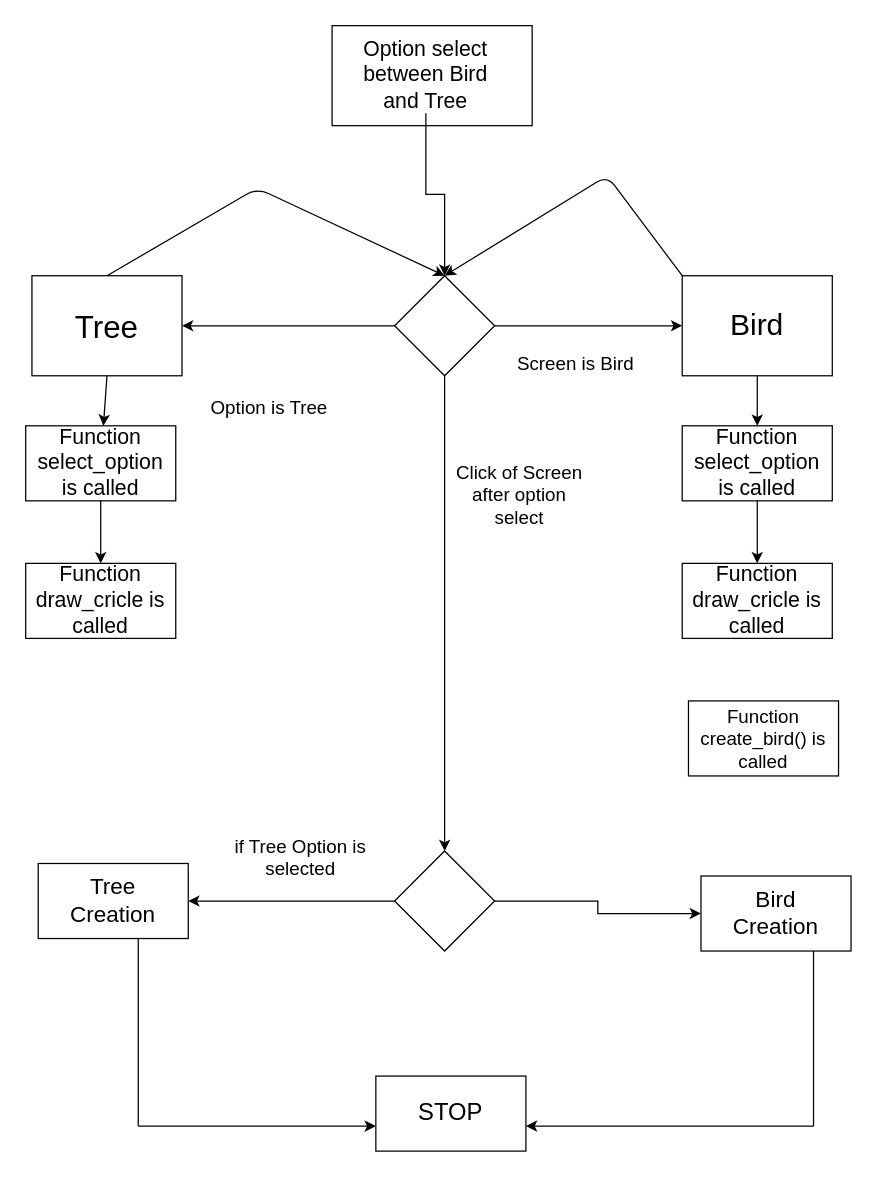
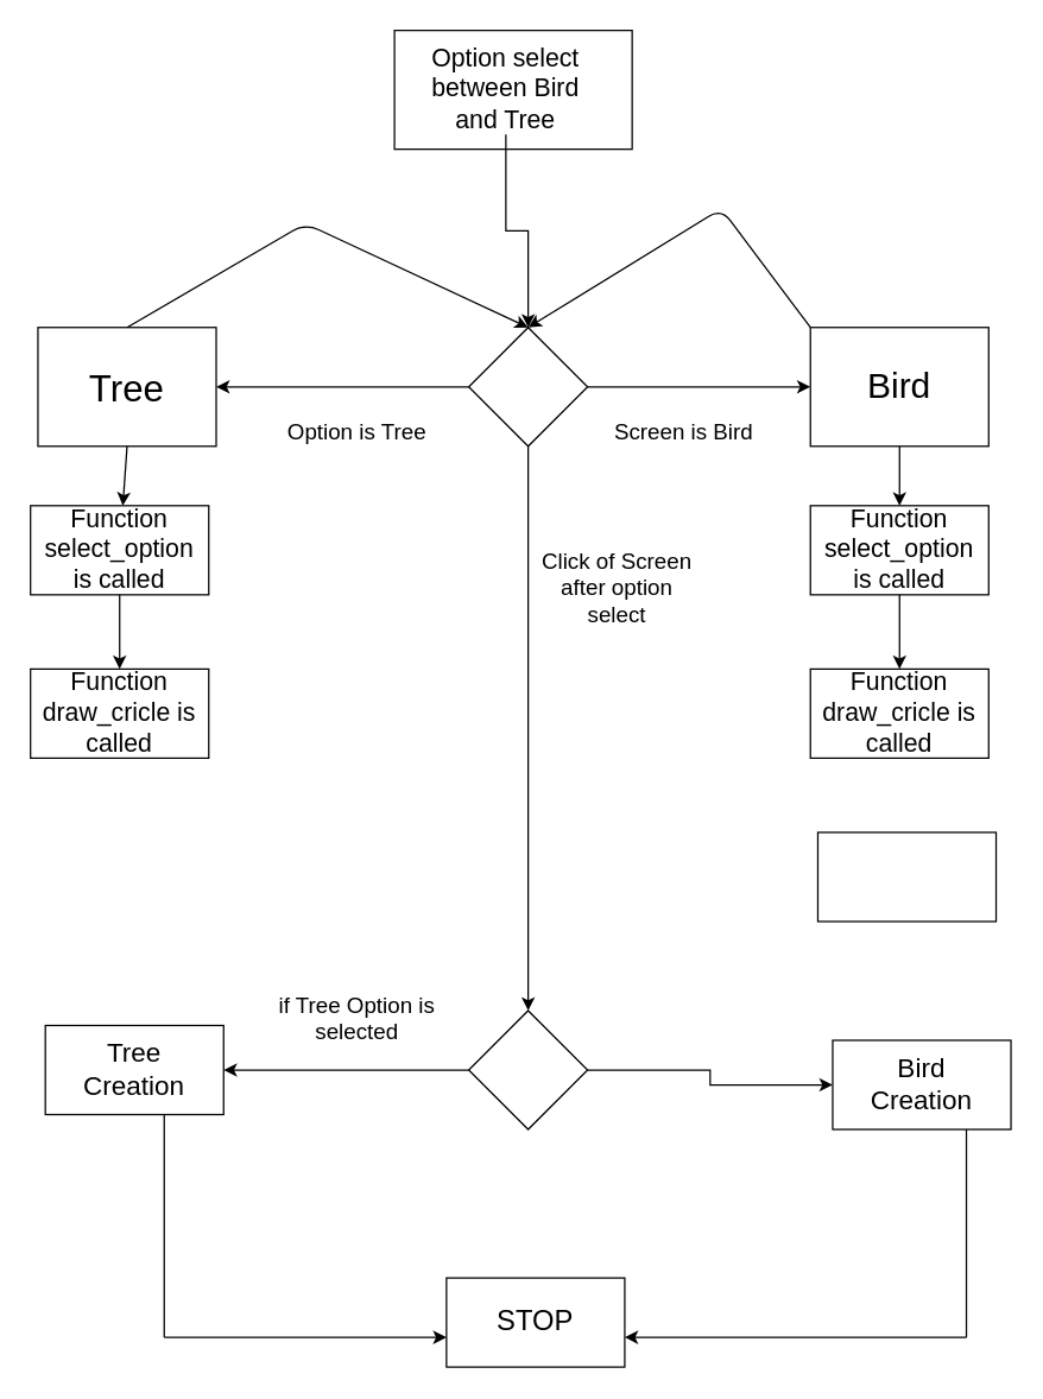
  <mxCell id="0" />
  <mxCell id="1" parent="0" />
  <mxCell id="2" value="" style="rounded=0;whiteSpace=wrap;html=1;" parent="1" vertex="1"><mxGeometry x="265" y="20" width="160" height="80" as="geometry" /></mxCell>
  <mxCell id="3" style="edgeStyle=orthogonalEdgeStyle;rounded=0;orthogonalLoop=1;jettySize=auto;html=1;exitX=0.5;exitY=1;exitDx=0;exitDy=0;" parent="1" source="2" target="2" edge="1"><mxGeometry relative="1" as="geometry" /></mxCell>
  <mxCell id="4" style="edgeStyle=orthogonalEdgeStyle;rounded=0;orthogonalLoop=1;jettySize=auto;html=1;entryX=0.5;entryY=0;entryDx=0;entryDy=0;" parent="1" source="5" target="10" edge="1"><mxGeometry relative="1" as="geometry" /></mxCell>
  <mxCell id="5" value="&lt;font style=&quot;font-size: 17px&quot;&gt;Option select between Bird and Tree&lt;/font&gt;" style="text;html=1;strokeColor=none;fillColor=none;align=center;verticalAlign=middle;whiteSpace=wrap;rounded=0;" parent="1" vertex="1"><mxGeometry x="275" y="30" width="130" height="60" as="geometry" /></mxCell>
  <mxCell id="6" value="" style="rounded=0;whiteSpace=wrap;html=1;" parent="1" vertex="1"><mxGeometry x="25" y="220" width="120" height="80" as="geometry" /></mxCell>
  <mxCell id="7" style="edgeStyle=orthogonalEdgeStyle;rounded=0;orthogonalLoop=1;jettySize=auto;html=1;entryX=1;entryY=0.5;entryDx=0;entryDy=0;" parent="1" source="10" target="6" edge="1"><mxGeometry relative="1" as="geometry" /></mxCell>
  <mxCell id="8" style="edgeStyle=orthogonalEdgeStyle;rounded=0;orthogonalLoop=1;jettySize=auto;html=1;entryX=0;entryY=0.5;entryDx=0;entryDy=0;" parent="1" source="10" target="11" edge="1"><mxGeometry relative="1" as="geometry" /></mxCell>
  <mxCell id="9" style="edgeStyle=orthogonalEdgeStyle;rounded=0;orthogonalLoop=1;jettySize=auto;html=1;entryX=0.5;entryY=0;entryDx=0;entryDy=0;" parent="1" source="10" target="16" edge="1"><mxGeometry relative="1" as="geometry" /></mxCell>
  <mxCell id="10" value="" style="rhombus;whiteSpace=wrap;html=1;" parent="1" vertex="1"><mxGeometry x="315" y="220" width="80" height="80" as="geometry" /></mxCell>
  <mxCell id="11" value="" style="rounded=0;whiteSpace=wrap;html=1;" parent="1" vertex="1"><mxGeometry x="545" y="220" width="120" height="80" as="geometry" /></mxCell>
  <mxCell id="12" value="&lt;span style=&quot;font-size: 25px&quot;&gt;Tree&lt;/span&gt;" style="text;html=1;strokeColor=none;fillColor=none;align=center;verticalAlign=middle;whiteSpace=wrap;rounded=0;" parent="1" vertex="1"><mxGeometry x="25" y="220" width="120" height="80" as="geometry" /></mxCell>
  <mxCell id="13" value="&lt;font style=&quot;font-size: 24px&quot;&gt;Bird&lt;/font&gt;" style="text;html=1;strokeColor=none;fillColor=none;align=center;verticalAlign=middle;whiteSpace=wrap;rounded=0;" parent="1" vertex="1"><mxGeometry x="545" y="220" width="120" height="80" as="geometry" /></mxCell>
  <mxCell id="14" style="edgeStyle=orthogonalEdgeStyle;rounded=0;orthogonalLoop=1;jettySize=auto;html=1;" parent="1" source="16" target="18" edge="1"><mxGeometry relative="1" as="geometry" /></mxCell>
  <mxCell id="15" style="edgeStyle=orthogonalEdgeStyle;rounded=0;orthogonalLoop=1;jettySize=auto;html=1;entryX=1;entryY=0.5;entryDx=0;entryDy=0;" parent="1" source="16" target="17" edge="1"><mxGeometry relative="1" as="geometry" /></mxCell>
  <mxCell id="16" value="" style="rhombus;whiteSpace=wrap;html=1;" parent="1" vertex="1"><mxGeometry x="315" y="680" width="80" height="80" as="geometry" /></mxCell>
  <mxCell id="17" value="" style="rounded=0;whiteSpace=wrap;html=1;" parent="1" vertex="1"><mxGeometry x="30" y="690" width="120" height="60" as="geometry" /></mxCell>
  <mxCell id="18" value="" style="rounded=0;whiteSpace=wrap;html=1;" parent="1" vertex="1"><mxGeometry x="560" y="700" width="120" height="60" as="geometry" /></mxCell>
  <mxCell id="19" value="&lt;font style=&quot;font-size: 18px&quot;&gt;Tree Creation&lt;/font&gt;" style="text;html=1;strokeColor=none;fillColor=none;align=center;verticalAlign=middle;whiteSpace=wrap;rounded=0;" parent="1" vertex="1"><mxGeometry x="40" y="700" width="100" height="40" as="geometry" /></mxCell>
  <mxCell id="20" value="&lt;font style=&quot;font-size: 18px&quot;&gt;Bird Creation&lt;/font&gt;" style="text;html=1;strokeColor=none;fillColor=none;align=center;verticalAlign=middle;whiteSpace=wrap;rounded=0;" parent="1" vertex="1"><mxGeometry x="570" y="710" width="100" height="40" as="geometry" /></mxCell>
  <mxCell id="21" value="" style="rounded=0;whiteSpace=wrap;html=1;" parent="1" vertex="1"><mxGeometry x="300" y="860" width="120" height="60" as="geometry" /></mxCell>
  <mxCell id="22" value="&lt;font style=&quot;font-size: 19px&quot;&gt;STOP&lt;/font&gt;" style="text;html=1;strokeColor=none;fillColor=none;align=center;verticalAlign=middle;whiteSpace=wrap;rounded=0;" parent="1" vertex="1"><mxGeometry x="300" y="870" width="120" height="40" as="geometry" /></mxCell>
  <mxCell id="23" value="" style="endArrow=none;html=1;" parent="1" edge="1"><mxGeometry width="50" height="50" relative="1" as="geometry"><mxPoint x="110" y="900" as="sourcePoint" /><mxPoint x="110" y="750" as="targetPoint" /></mxGeometry></mxCell>
  <mxCell id="24" value="" style="endArrow=classic;html=1;entryX=0;entryY=0.75;entryDx=0;entryDy=0;" parent="1" target="22" edge="1"><mxGeometry width="50" height="50" relative="1" as="geometry"><mxPoint x="110" y="900" as="sourcePoint" /><mxPoint x="190" y="970" as="targetPoint" /></mxGeometry></mxCell>
  <mxCell id="25" value="" style="endArrow=none;html=1;" parent="1" edge="1"><mxGeometry width="50" height="50" relative="1" as="geometry"><mxPoint x="650" y="900" as="sourcePoint" /><mxPoint x="650" y="760" as="targetPoint" /></mxGeometry></mxCell>
  <mxCell id="26" value="" style="endArrow=classic;html=1;entryX=1;entryY=0.75;entryDx=0;entryDy=0;" parent="1" target="22" edge="1"><mxGeometry width="50" height="50" relative="1" as="geometry"><mxPoint x="650" y="900" as="sourcePoint" /><mxPoint x="700" y="850" as="targetPoint" /></mxGeometry></mxCell>
  <mxCell id="27" value="" style="endArrow=classic;html=1;entryX=0.5;entryY=0;entryDx=0;entryDy=0;exitX=0.5;exitY=0;exitDx=0;exitDy=0;" parent="1" source="12" target="10" edge="1"><mxGeometry width="50" height="50" relative="1" as="geometry"><mxPoint x="225" y="220" as="sourcePoint" /><mxPoint x="275" y="170" as="targetPoint" /><Array as="points"><mxPoint x="205" y="150" /></Array></mxGeometry></mxCell>
  <mxCell id="28" value="" style="endArrow=classic;html=1;exitX=0;exitY=0;exitDx=0;exitDy=0;" parent="1" source="13" edge="1"><mxGeometry width="50" height="50" relative="1" as="geometry"><mxPoint x="285" y="530" as="sourcePoint" /><mxPoint x="355" y="220" as="targetPoint" /><Array as="points"><mxPoint x="485" y="140" /></Array></mxGeometry></mxCell>
  <mxCell id="29" value="&lt;span style=&quot;font-size: 15px&quot;&gt;if Tree Option is selected&lt;/span&gt;" style="text;html=1;strokeColor=none;fillColor=none;align=center;verticalAlign=middle;whiteSpace=wrap;rounded=0;" parent="1" vertex="1"><mxGeometry x="180" y="660" width="120" height="50" as="geometry" /></mxCell>
- <mxCell id="30" value="&lt;font style=&quot;font-size: 15px&quot;&gt;Option is Tree&lt;/font&gt;" style="text;html=1;strokeColor=none;fillColor=none;align=center;verticalAlign=middle;whiteSpace=wrap;rounded=0;" parent="1" vertex="1"><mxGeometry x="160" y="315" width="110" height="20" as="geometry" /></mxCell>
+ <mxCell id="30" value="&lt;font style=&quot;font-size: 15px&quot;&gt;Option is Tree&lt;/font&gt;" style="text;html=1;strokeColor=none;fillColor=none;align=center;verticalAlign=middle;whiteSpace=wrap;rounded=0;" parent="1" vertex="1"><mxGeometry x="185" y="280" width="110" height="20" as="geometry" /></mxCell>
  <mxCell id="31" value="&lt;font style=&quot;font-size: 15px&quot;&gt;Screen is Bird&lt;/font&gt;" style="text;html=1;strokeColor=none;fillColor=none;align=center;verticalAlign=middle;whiteSpace=wrap;rounded=0;" parent="1" vertex="1"><mxGeometry x="405" y="280" width="110" height="20" as="geometry" /></mxCell>
  <mxCell id="32" value="&lt;span style=&quot;font-size: 15px&quot;&gt;Click of Screen after option select&lt;/span&gt;" style="text;html=1;strokeColor=none;fillColor=none;align=center;verticalAlign=middle;whiteSpace=wrap;rounded=0;" parent="1" vertex="1"><mxGeometry x="360" y="385" width="110" height="20" as="geometry" /></mxCell>
  <mxCell id="33" value="" style="rounded=0;whiteSpace=wrap;html=1;" parent="1" vertex="1"><mxGeometry x="20" y="340" width="120" height="60" as="geometry" /></mxCell>
  <mxCell id="34" value="" style="rounded=0;whiteSpace=wrap;html=1;" parent="1" vertex="1"><mxGeometry x="20" y="450" width="120" height="60" as="geometry" /></mxCell>
  <mxCell id="35" value="&lt;font style=&quot;font-size: 17px&quot;&gt;Function select_option is called&lt;/font&gt;" style="text;html=1;strokeColor=none;fillColor=none;align=center;verticalAlign=middle;whiteSpace=wrap;rounded=0;" parent="1" vertex="1"><mxGeometry x="25" y="340" width="110" height="60" as="geometry" /></mxCell>
  <mxCell id="36" value="&lt;span style=&quot;font-size: 17px&quot;&gt;Function draw_cricle is called&lt;/span&gt;" style="text;html=1;strokeColor=none;fillColor=none;align=center;verticalAlign=middle;whiteSpace=wrap;rounded=0;" parent="1" vertex="1"><mxGeometry x="25" y="450" width="110" height="60" as="geometry" /></mxCell>
  <mxCell id="37" value="" style="endArrow=classic;html=1;exitX=0.5;exitY=1;exitDx=0;exitDy=0;" parent="1" source="12" target="35" edge="1"><mxGeometry width="50" height="50" relative="1" as="geometry"><mxPoint x="215" y="600" as="sourcePoint" /><mxPoint x="265" y="550" as="targetPoint" /></mxGeometry></mxCell>
  <mxCell id="38" value="" style="endArrow=classic;html=1;exitX=0.5;exitY=1;exitDx=0;exitDy=0;" parent="1" source="35" target="36" edge="1"><mxGeometry width="50" height="50" relative="1" as="geometry"><mxPoint x="215" y="600" as="sourcePoint" /><mxPoint x="265" y="550" as="targetPoint" /></mxGeometry></mxCell>
  <mxCell id="39" value="" style="rounded=0;whiteSpace=wrap;html=1;" parent="1" vertex="1"><mxGeometry x="545" y="340" width="120" height="60" as="geometry" /></mxCell>
  <mxCell id="40" value="" style="rounded=0;whiteSpace=wrap;html=1;" parent="1" vertex="1"><mxGeometry x="545" y="450" width="120" height="60" as="geometry" /></mxCell>
  <mxCell id="41" value="&lt;font style=&quot;font-size: 17px&quot;&gt;Function select_option is called&lt;/font&gt;" style="text;html=1;strokeColor=none;fillColor=none;align=center;verticalAlign=middle;whiteSpace=wrap;rounded=0;" parent="1" vertex="1"><mxGeometry x="550" y="340" width="110" height="60" as="geometry" /></mxCell>
  <mxCell id="42" value="&lt;span style=&quot;font-size: 17px&quot;&gt;Function draw_cricle is called&lt;/span&gt;" style="text;html=1;strokeColor=none;fillColor=none;align=center;verticalAlign=middle;whiteSpace=wrap;rounded=0;" parent="1" vertex="1"><mxGeometry x="550" y="450" width="110" height="60" as="geometry" /></mxCell>
  <mxCell id="43" value="" style="endArrow=classic;html=1;exitX=0.5;exitY=1;exitDx=0;exitDy=0;" parent="1" source="41" target="42" edge="1"><mxGeometry width="50" height="50" relative="1" as="geometry"><mxPoint x="740" y="600" as="sourcePoint" /><mxPoint x="790" y="550" as="targetPoint" /></mxGeometry></mxCell>
  <mxCell id="44" value="" style="endArrow=classic;html=1;exitX=0.5;exitY=1;exitDx=0;exitDy=0;" parent="1" source="13" target="41" edge="1"><mxGeometry width="50" height="50" relative="1" as="geometry"><mxPoint x="215" y="600" as="sourcePoint" /><mxPoint x="265" y="550" as="targetPoint" /></mxGeometry></mxCell>
  <mxCell id="45" value="" style="rounded=0;whiteSpace=wrap;html=1;" vertex="1" parent="1"><mxGeometry x="550" y="560" width="120" height="60" as="geometry" /></mxCell>
- <mxCell id="46" value="&lt;font style=&quot;font-size: 15px&quot;&gt;Function create_bird() is called&lt;/font&gt;" style="text;html=1;strokeColor=none;fillColor=none;align=center;verticalAlign=middle;whiteSpace=wrap;rounded=0;" vertex="1" parent="1"><mxGeometry x="555" y="560" width="110" height="60" as="geometry" /></mxCell>
